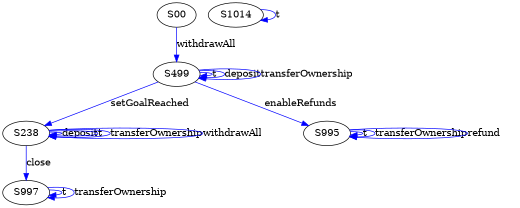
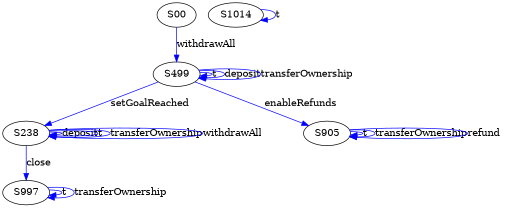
  digraph {
    edge [color=blue]
    S499
    S238
-   S905 [label=S995]
+   S905
    S997
    S00
    S1014
    S499 -> S499 [label=t]
    S499 -> S499 [label=deposit]
    S499 -> S499 [label=transferOwnership]
    S499 -> S238 [label=setGoalReached]
    S499 -> S905 [label=enableRefunds]
    S238 -> S238 [label=deposit]
    S238 -> S238 [label=t]
    S238 -> S238 [label=transferOwnership]
    S238 -> S238 [label=withdrawAll]
    S238 -> S997 [label=close]
    S905 -> S905 [label=t]
    S905 -> S905 [label=transferOwnership]
    S905 -> S905 [label=refund]
    S997 -> S997 [label=t]
    S997 -> S997 [label=transferOwnership]
    S00 -> S499 [label=withdrawAll]
    S1014 -> S1014 [label=t]
  }
